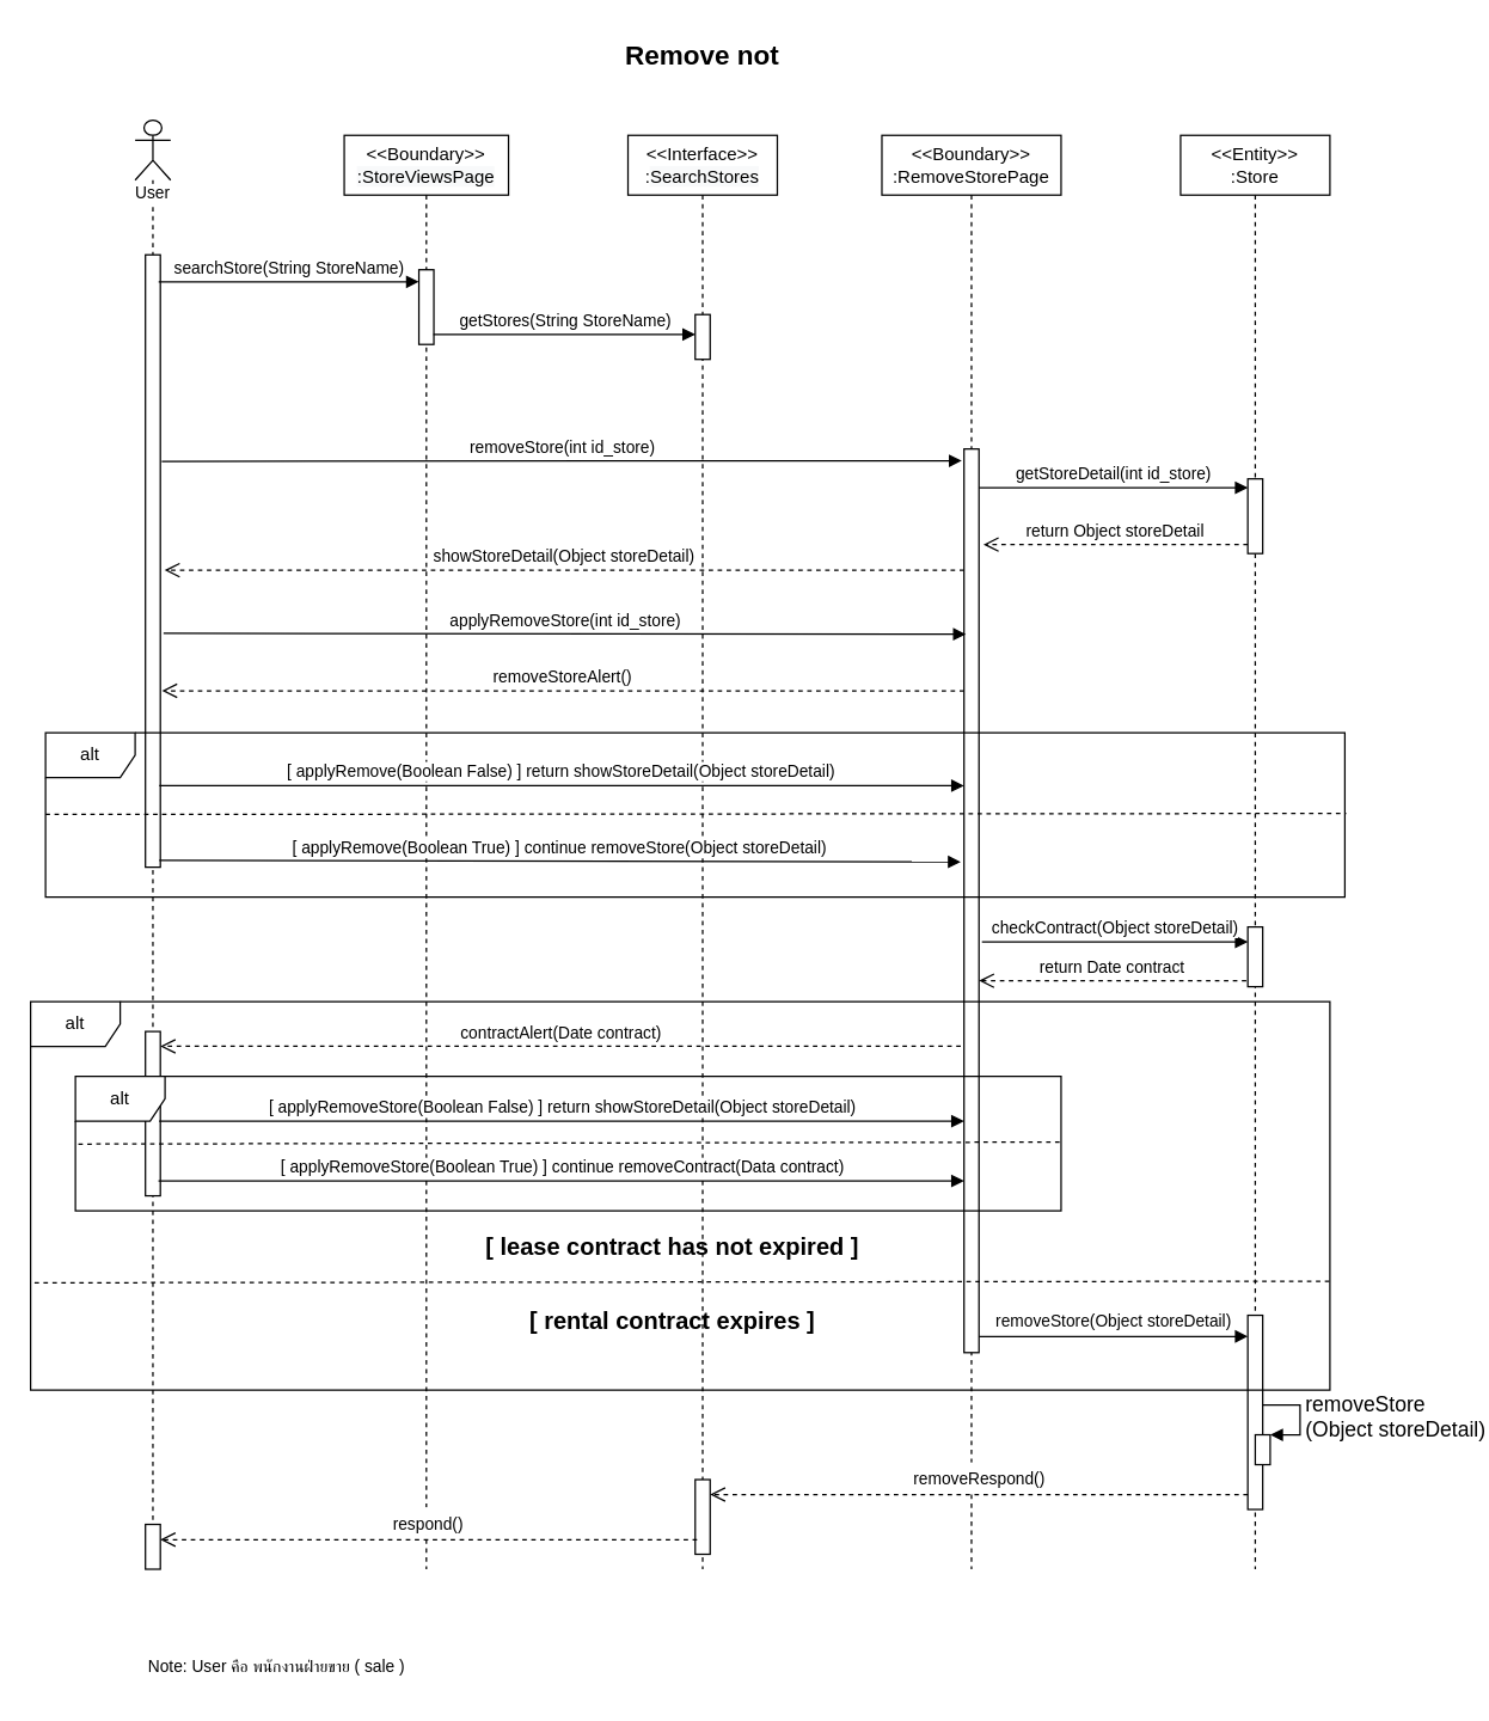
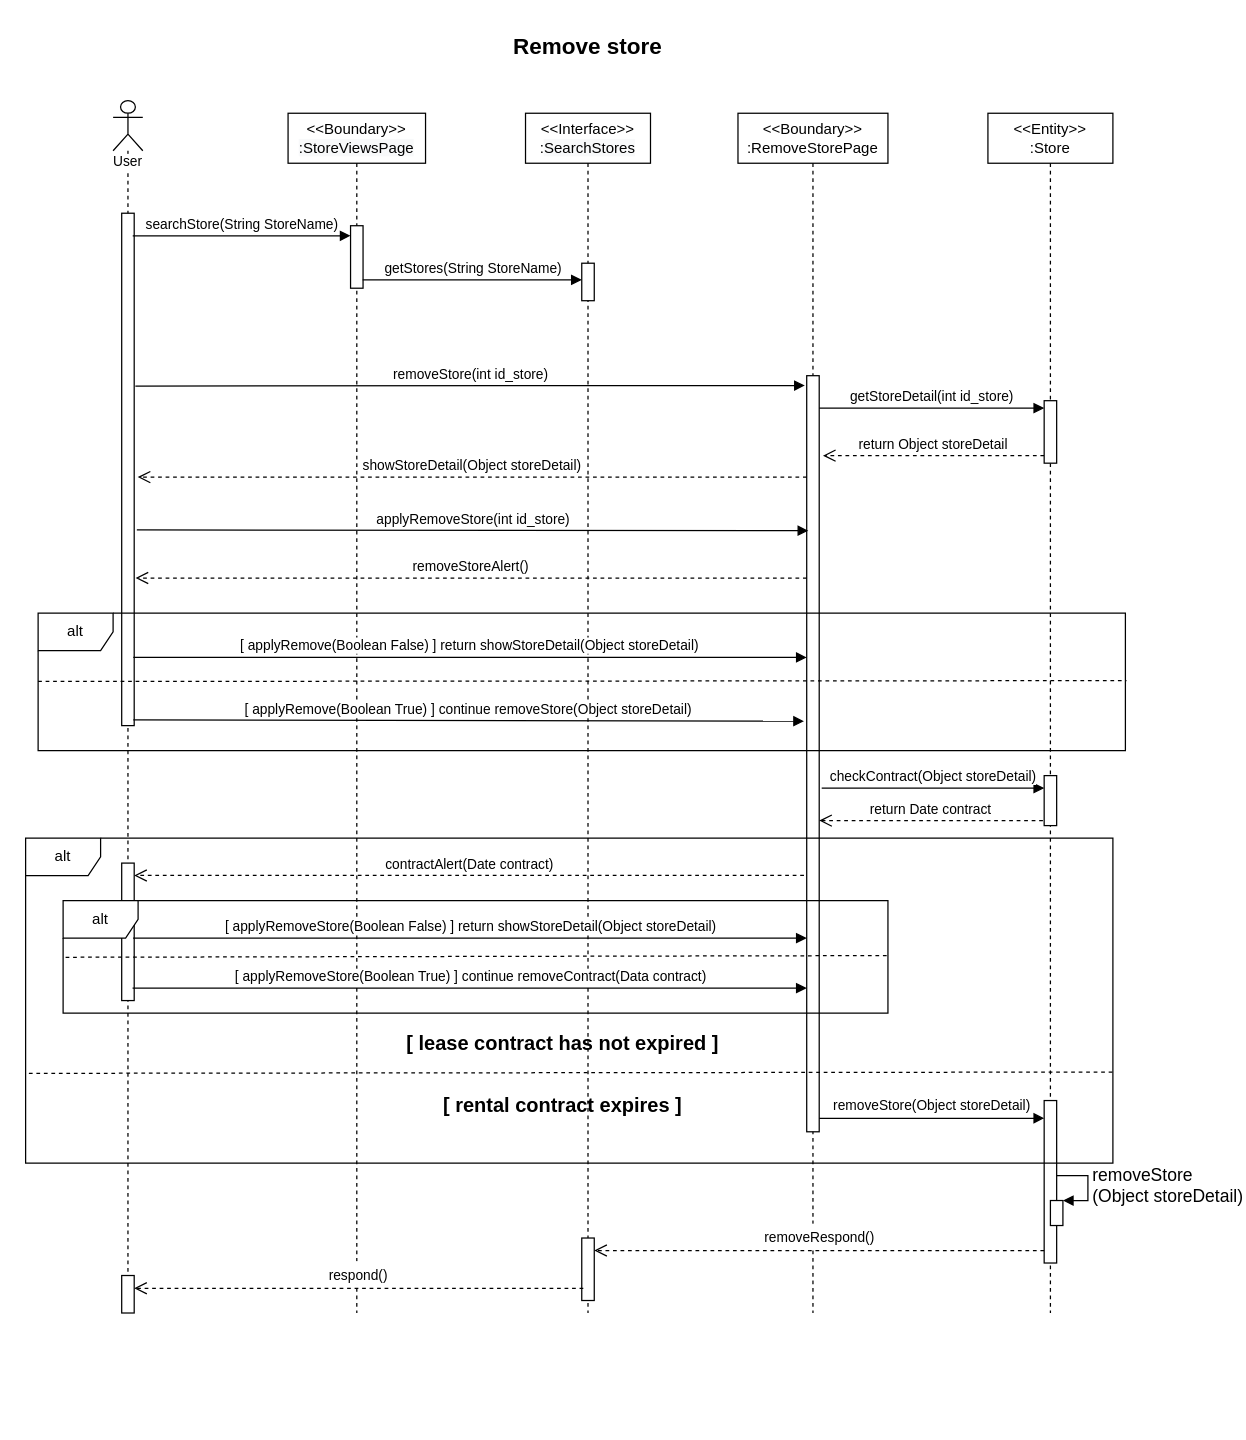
  <mxCell id="0" />
  <mxCell id="1" parent="0" />
  <mxCell id="2" value="&amp;lt;&amp;lt;Boundary&amp;gt;&amp;gt;&lt;br&gt;&lt;span style=&quot;background-color: rgb(248 , 249 , 250)&quot;&gt;:StoreViewsPage&lt;/span&gt;" style="shape=umlLifeline;perimeter=lifelinePerimeter;whiteSpace=wrap;html=1;container=1;collapsible=0;recursiveResize=0;outlineConnect=0;" parent="1" vertex="1"><mxGeometry x="230" y="90" width="110" height="960" as="geometry" /></mxCell>
  <mxCell id="3" value="" style="html=1;points=[];perimeter=orthogonalPerimeter;strokeWidth=1;fontSize=11;" parent="2" vertex="1"><mxGeometry x="50" y="90" width="10" height="50" as="geometry" /></mxCell>
  <mxCell id="4" value="&amp;lt;&amp;lt;Entity&amp;gt;&amp;gt;&lt;br&gt;:Store" style="shape=umlLifeline;perimeter=lifelinePerimeter;whiteSpace=wrap;html=1;container=1;collapsible=0;recursiveResize=0;outlineConnect=0;" parent="1" vertex="1"><mxGeometry x="790" y="90" width="100" height="960" as="geometry" /></mxCell>
  <mxCell id="5" value="" style="html=1;points=[];perimeter=orthogonalPerimeter;" parent="4" vertex="1"><mxGeometry x="45" y="530" width="10" height="40" as="geometry" /></mxCell>
  <mxCell id="6" value="" style="html=1;points=[];perimeter=orthogonalPerimeter;fontSize=16;" parent="4" vertex="1"><mxGeometry x="45" y="790" width="10" height="130" as="geometry" /></mxCell>
  <mxCell id="7" value="&amp;lt;&amp;lt;Boundary&amp;gt;&amp;gt;&lt;br&gt;:RemoveStorePage" style="shape=umlLifeline;perimeter=lifelinePerimeter;whiteSpace=wrap;html=1;container=1;collapsible=0;recursiveResize=0;outlineConnect=0;" parent="1" vertex="1"><mxGeometry x="590" y="90" width="120" height="960" as="geometry" /></mxCell>
  <mxCell id="8" value="" style="html=1;points=[];perimeter=orthogonalPerimeter;strokeWidth=1;fontSize=11;" parent="7" vertex="1"><mxGeometry x="55" y="210" width="10" height="605" as="geometry" /></mxCell>
  <mxCell id="9" value="&amp;lt;&amp;lt;Interface&amp;gt;&amp;gt;&lt;br&gt;:&lt;span style=&quot;background-color: rgb(248 , 249 , 250)&quot;&gt;SearchStores&lt;/span&gt;" style="shape=umlLifeline;perimeter=lifelinePerimeter;whiteSpace=wrap;html=1;container=1;collapsible=0;recursiveResize=0;outlineConnect=0;" parent="1" vertex="1"><mxGeometry x="420" y="90" width="100" height="960" as="geometry" /></mxCell>
  <mxCell id="10" value="" style="html=1;points=[];perimeter=orthogonalPerimeter;strokeWidth=1;fontSize=11;" parent="9" vertex="1"><mxGeometry x="45" y="120" width="10" height="30" as="geometry" /></mxCell>
  <mxCell id="11" value="" style="html=1;points=[];perimeter=orthogonalPerimeter;fontSize=16;" parent="9" vertex="1"><mxGeometry x="45" y="900" width="10" height="50" as="geometry" /></mxCell>
  <mxCell id="12" value="User" style="shape=umlLifeline;participant=umlActor;perimeter=lifelinePerimeter;whiteSpace=wrap;html=1;container=1;collapsible=0;recursiveResize=0;verticalAlign=top;spacingTop=36;labelBackgroundColor=#ffffff;outlineConnect=0;strokeWidth=1;fontSize=11;size=40;" parent="1" vertex="1"><mxGeometry x="90.01" y="80" width="23.75" height="970" as="geometry" /></mxCell>
  <mxCell id="13" value="" style="html=1;points=[];perimeter=orthogonalPerimeter;strokeWidth=1;fontSize=11;" parent="12" vertex="1"><mxGeometry x="6.87" y="90" width="10" height="410" as="geometry" /></mxCell>
  <mxCell id="14" value="" style="html=1;points=[];perimeter=orthogonalPerimeter;" parent="12" vertex="1"><mxGeometry x="6.87" y="610" width="10" height="110" as="geometry" /></mxCell>
  <mxCell id="15" value="" style="html=1;points=[];perimeter=orthogonalPerimeter;fontSize=16;" parent="12" vertex="1"><mxGeometry x="6.87" y="940" width="10" height="30" as="geometry" /></mxCell>
- <mxCell id="16" value="Remove not" style="rounded=1;fontStyle=1;fillColor=none;strokeColor=none;fontSize=18;strokeWidth=1;" parent="1" vertex="1"><mxGeometry x="395" y="20" width="150" height="30" as="geometry" /></mxCell>
+ <mxCell id="16" value="Remove store" style="rounded=1;fontStyle=1;fillColor=none;strokeColor=none;fontSize=18;strokeWidth=1;" parent="1" vertex="1"><mxGeometry x="395" y="20" width="150" height="30" as="geometry" /></mxCell>
  <mxCell id="17" value="searchStore(String StoreName)" style="html=1;verticalAlign=bottom;endArrow=block;fontSize=11;exitX=0.883;exitY=0.044;exitDx=0;exitDy=0;exitPerimeter=0;" parent="1" edge="1" target="3" source="13"><mxGeometry width="80" relative="1" as="geometry"><mxPoint x="107.5" y="180" as="sourcePoint" /><mxPoint x="280" y="180" as="targetPoint" /><mxPoint as="offset" /></mxGeometry></mxCell>
- <mxCell id="18" value="&lt;span style=&quot;text-align: left&quot;&gt;Note: User คือ พนักงานฝ่ายขาย ( sale )&lt;/span&gt;" style="text;html=1;strokeColor=none;fillColor=none;align=center;verticalAlign=middle;whiteSpace=wrap;rounded=0;fontSize=11;" parent="1" vertex="1"><mxGeometry x="90.01" y="1100" width="189.99" height="30" as="geometry" /></mxCell>
  <mxCell id="19" value="getStoreDetail(int id_store)" style="html=1;verticalAlign=bottom;endArrow=block;fontSize=11;exitX=1;exitY=0.144;exitDx=0;exitDy=0;exitPerimeter=0;" parent="1" edge="1"><mxGeometry width="80" relative="1" as="geometry"><mxPoint x="655" y="325.92" as="sourcePoint" /><mxPoint x="835" y="325.92" as="targetPoint" /></mxGeometry></mxCell>
  <mxCell id="20" value="return Object storeDetail" style="html=1;verticalAlign=bottom;endArrow=open;dashed=1;endSize=8;fontSize=11;entryX=1.3;entryY=0.114;entryDx=0;entryDy=0;entryPerimeter=0;" parent="1" edge="1"><mxGeometry relative="1" as="geometry"><mxPoint x="835" y="363.97" as="sourcePoint" /><mxPoint x="658" y="363.97" as="targetPoint" /></mxGeometry></mxCell>
  <mxCell id="21" value="" style="endArrow=none;dashed=1;html=1;exitX=0;exitY=0.497;exitDx=0;exitDy=0;exitPerimeter=0;entryX=1.001;entryY=0.491;entryDx=0;entryDy=0;entryPerimeter=0;" parent="1" source="45" target="45" edge="1"><mxGeometry width="50" height="50" relative="1" as="geometry"><mxPoint x="350" y="490" as="sourcePoint" /><mxPoint x="400" y="440" as="targetPoint" /></mxGeometry></mxCell>
  <mxCell id="22" value="[ applyRemove(Boolean False) ] return showStoreDetail(Object&amp;nbsp;storeDetail)" style="html=1;verticalAlign=bottom;endArrow=block;exitX=0.929;exitY=0.867;exitDx=0;exitDy=0;exitPerimeter=0;" parent="1" source="13" target="8" edge="1"><mxGeometry width="80" relative="1" as="geometry"><mxPoint x="150" y="530" as="sourcePoint" /><mxPoint x="495" y="525.47" as="targetPoint" /></mxGeometry></mxCell>
  <mxCell id="23" value="[ applyRemove(Boolean True)&amp;nbsp;] continue removeStore(Object&amp;nbsp;storeDetail)" style="html=1;verticalAlign=bottom;endArrow=block;exitX=0.929;exitY=0.989;exitDx=0;exitDy=0;exitPerimeter=0;entryX=-0.221;entryY=0.457;entryDx=0;entryDy=0;entryPerimeter=0;" parent="1" source="13" target="8" edge="1"><mxGeometry width="80" relative="1" as="geometry"><mxPoint x="160" y="570" as="sourcePoint" /><mxPoint x="495" y="575.49" as="targetPoint" /></mxGeometry></mxCell>
  <mxCell id="24" value="checkContract(Object&amp;nbsp;storeDetail)" style="html=1;verticalAlign=bottom;endArrow=block;" parent="1" edge="1"><mxGeometry width="80" relative="1" as="geometry"><mxPoint x="657" y="630" as="sourcePoint" /><mxPoint x="835" y="630" as="targetPoint" /></mxGeometry></mxCell>
  <mxCell id="25" value="return Date contract" style="html=1;verticalAlign=bottom;endArrow=open;dashed=1;endSize=8;exitX=-0.1;exitY=0.514;exitDx=0;exitDy=0;exitPerimeter=0;" parent="1" edge="1"><mxGeometry relative="1" as="geometry"><mxPoint x="834" y="655.98" as="sourcePoint" /><mxPoint x="655" y="655.98" as="targetPoint" /></mxGeometry></mxCell>
  <mxCell id="26" value="contractAlert(Date contract)" style="html=1;verticalAlign=bottom;endArrow=open;dashed=1;endSize=8;exitX=-0.221;exitY=0.661;exitDx=0;exitDy=0;exitPerimeter=0;" parent="1" source="8" target="14" edge="1"><mxGeometry relative="1" as="geometry"><mxPoint x="491" y="700" as="sourcePoint" /><mxPoint x="320" y="690" as="targetPoint" /></mxGeometry></mxCell>
  <mxCell id="27" value="[ applyRemoveStore(Boolean False) ] return showStoreDetail(Object&amp;nbsp;storeDetail)" style="html=1;verticalAlign=bottom;endArrow=block;" parent="1" target="8" edge="1"><mxGeometry width="80" relative="1" as="geometry"><mxPoint x="106" y="750" as="sourcePoint" /><mxPoint x="494.41" y="750" as="targetPoint" /></mxGeometry></mxCell>
  <mxCell id="28" value="[ applyRemoveStore(Boolean True)&amp;nbsp;] continue removeContract(Data contract)" style="html=1;verticalAlign=bottom;endArrow=block;exitX=0.929;exitY=0.989;exitDx=0;exitDy=0;exitPerimeter=0;" parent="1" target="8" edge="1"><mxGeometry width="80" relative="1" as="geometry"><mxPoint x="105.58" y="790" as="sourcePoint" /><mxPoint x="494.41" y="790" as="targetPoint" /></mxGeometry></mxCell>
  <mxCell id="29" value="" style="endArrow=none;dashed=1;html=1;exitX=0.003;exitY=0.504;exitDx=0;exitDy=0;exitPerimeter=0;entryX=1.003;entryY=0.489;entryDx=0;entryDy=0;entryPerimeter=0;" parent="1" source="46" target="46" edge="1"><mxGeometry width="50" height="50" relative="1" as="geometry"><mxPoint x="59.33" y="765.16" as="sourcePoint" /><mxPoint x="730" y="764.5" as="targetPoint" /></mxGeometry></mxCell>
  <mxCell id="30" value="&lt;font style=&quot;font-size: 11px&quot;&gt;removeStore(&lt;span&gt;Object&lt;/span&gt;&lt;span&gt;&amp;nbsp;&lt;/span&gt;&lt;span&gt;storeDetail&lt;/span&gt;)&lt;/font&gt;" style="html=1;verticalAlign=bottom;endArrow=block;fontSize=16;entryX=0;entryY=0.109;entryDx=0;entryDy=0;entryPerimeter=0;" parent="1" edge="1"><mxGeometry width="80" relative="1" as="geometry"><mxPoint x="655" y="894.17" as="sourcePoint" /><mxPoint x="835" y="894.17" as="targetPoint" /></mxGeometry></mxCell>
  <mxCell id="31" value="" style="endArrow=none;dashed=1;html=1;fontSize=16;exitX=0.003;exitY=0.724;exitDx=0;exitDy=0;exitPerimeter=0;entryX=1.001;entryY=0.72;entryDx=0;entryDy=0;entryPerimeter=0;" parent="1" source="44" target="44" edge="1"><mxGeometry width="50" height="50" relative="1" as="geometry"><mxPoint x="-5" y="860" as="sourcePoint" /><mxPoint x="796" y="860" as="targetPoint" /></mxGeometry></mxCell>
  <mxCell id="32" value="&lt;span style=&quot;font-size: 11px&quot;&gt;removeRespond()&lt;/span&gt;" style="html=1;verticalAlign=bottom;endArrow=open;dashed=1;endSize=8;fontSize=16;" parent="1" target="11" edge="1"><mxGeometry relative="1" as="geometry"><mxPoint x="835" y="1000" as="sourcePoint" /><mxPoint x="455" y="1000" as="targetPoint" /><Array as="points"><mxPoint x="550" y="1000" /></Array></mxGeometry></mxCell>
  <mxCell id="33" value="&lt;span style=&quot;font-size: 11px&quot;&gt;respond()&lt;/span&gt;" style="html=1;verticalAlign=bottom;endArrow=open;dashed=1;endSize=8;fontSize=16;exitX=0.124;exitY=0.804;exitDx=0;exitDy=0;exitPerimeter=0;" parent="1" source="11" target="15" edge="1"><mxGeometry relative="1" as="geometry"><mxPoint x="290.18" y="1029.7" as="sourcePoint" /><mxPoint x="180" y="1030" as="targetPoint" /></mxGeometry></mxCell>
  <mxCell id="34" value="" style="html=1;points=[];perimeter=orthogonalPerimeter;labelBackgroundColor=#ffffff;" parent="1" vertex="1"><mxGeometry x="840" y="960" width="10" height="20" as="geometry" /></mxCell>
  <mxCell id="35" value="&lt;font style=&quot;font-size: 14px&quot;&gt;removeStore&lt;br&gt;(&lt;span style=&quot;text-align: center&quot;&gt;Object&lt;/span&gt;&lt;span style=&quot;text-align: center&quot;&gt;&amp;nbsp;&lt;/span&gt;&lt;span style=&quot;text-align: center&quot;&gt;storeDetail&lt;/span&gt;)&lt;/font&gt;" style="edgeStyle=orthogonalEdgeStyle;html=1;align=left;spacingLeft=2;endArrow=block;rounded=0;entryX=1;entryY=0;" parent="1" target="34" edge="1"><mxGeometry relative="1" as="geometry"><mxPoint x="845" y="940" as="sourcePoint" /><Array as="points"><mxPoint x="870" y="940" /></Array></mxGeometry></mxCell>
  <mxCell id="36" value="removeStore(int id_store)" style="html=1;verticalAlign=bottom;endArrow=block;fontSize=11;exitX=1.095;exitY=0.553;exitDx=0;exitDy=0;exitPerimeter=0;entryX=-0.152;entryY=0.013;entryDx=0;entryDy=0;entryPerimeter=0;" parent="1" target="8" edge="1"><mxGeometry width="80" relative="1" as="geometry"><mxPoint x="107.83" y="308.25" as="sourcePoint" /><mxPoint x="640" y="308" as="targetPoint" /></mxGeometry></mxCell>
  <mxCell id="37" value="showStoreDetail(Object&amp;nbsp;storeDetail)" style="html=1;verticalAlign=bottom;endArrow=open;dashed=1;endSize=8;fontSize=11;entryX=1.281;entryY=0.515;entryDx=0;entryDy=0;entryPerimeter=0;" parent="1" source="8" target="13" edge="1"><mxGeometry relative="1" as="geometry"><mxPoint x="493.5" y="390" as="sourcePoint" /><mxPoint x="106.5" y="390" as="targetPoint" /></mxGeometry></mxCell>
  <mxCell id="38" value="applyRemoveStore(int id_store)" style="html=1;verticalAlign=bottom;endArrow=block;exitX=1.212;exitY=0.618;exitDx=0;exitDy=0;exitPerimeter=0;entryX=0.124;entryY=0.205;entryDx=0;entryDy=0;entryPerimeter=0;" parent="1" source="13" target="8" edge="1"><mxGeometry width="80" relative="1" as="geometry"><mxPoint x="120" y="450" as="sourcePoint" /><mxPoint x="640" y="423" as="targetPoint" /></mxGeometry></mxCell>
  <mxCell id="39" value="removeStoreAlert()" style="html=1;verticalAlign=bottom;endArrow=open;dashed=1;endSize=8;fontSize=11;entryX=1.112;entryY=0.712;entryDx=0;entryDy=0;entryPerimeter=0;" parent="1" source="8" target="13" edge="1"><mxGeometry relative="1" as="geometry"><mxPoint x="492" y="463.19" as="sourcePoint" /><mxPoint x="106.5" y="450" as="targetPoint" /></mxGeometry></mxCell>
  <mxCell id="40" value="" style="html=1;points=[];perimeter=orthogonalPerimeter;strokeWidth=1;fontSize=11;" parent="1" vertex="1"><mxGeometry x="835" y="320" width="10" height="50" as="geometry" /></mxCell>
  <mxCell id="41" value="[ lease contract has not expired ]" style="text;align=center;fontStyle=1;verticalAlign=middle;spacingLeft=3;spacingRight=3;strokeColor=none;rotatable=0;points=[[0,0.5],[1,0.5]];portConstraint=eastwest;fontSize=16;" parent="1" vertex="1"><mxGeometry x="410" y="820" width="80" height="26" as="geometry" /></mxCell>
  <mxCell id="42" value="[ rental contract expires ]" style="text;align=center;fontStyle=1;verticalAlign=middle;spacingLeft=3;spacingRight=3;strokeColor=none;rotatable=0;points=[[0,0.5],[1,0.5]];portConstraint=eastwest;fontSize=16;" parent="1" vertex="1"><mxGeometry x="410" y="870" width="80" height="26" as="geometry" /></mxCell>
  <mxCell id="43" value="getStores(String StoreName)" style="html=1;verticalAlign=bottom;endArrow=block;exitX=0.971;exitY=0.866;exitDx=0;exitDy=0;exitPerimeter=0;" parent="1" target="10" edge="1" source="3"><mxGeometry width="80" relative="1" as="geometry"><mxPoint x="292" y="205" as="sourcePoint" /><mxPoint x="440" y="200" as="targetPoint" /></mxGeometry></mxCell>
  <mxCell id="44" value="alt" style="shape=umlFrame;whiteSpace=wrap;html=1;" parent="1" vertex="1"><mxGeometry x="20" y="670" width="870" height="260" as="geometry" /></mxCell>
  <mxCell id="45" value="alt" style="shape=umlFrame;whiteSpace=wrap;html=1;" parent="1" vertex="1"><mxGeometry x="30" y="490" width="870" height="110" as="geometry" /></mxCell>
  <mxCell id="46" value="alt" style="shape=umlFrame;whiteSpace=wrap;html=1;" parent="1" vertex="1"><mxGeometry x="50" y="720" width="660" height="90" as="geometry" /></mxCell>
